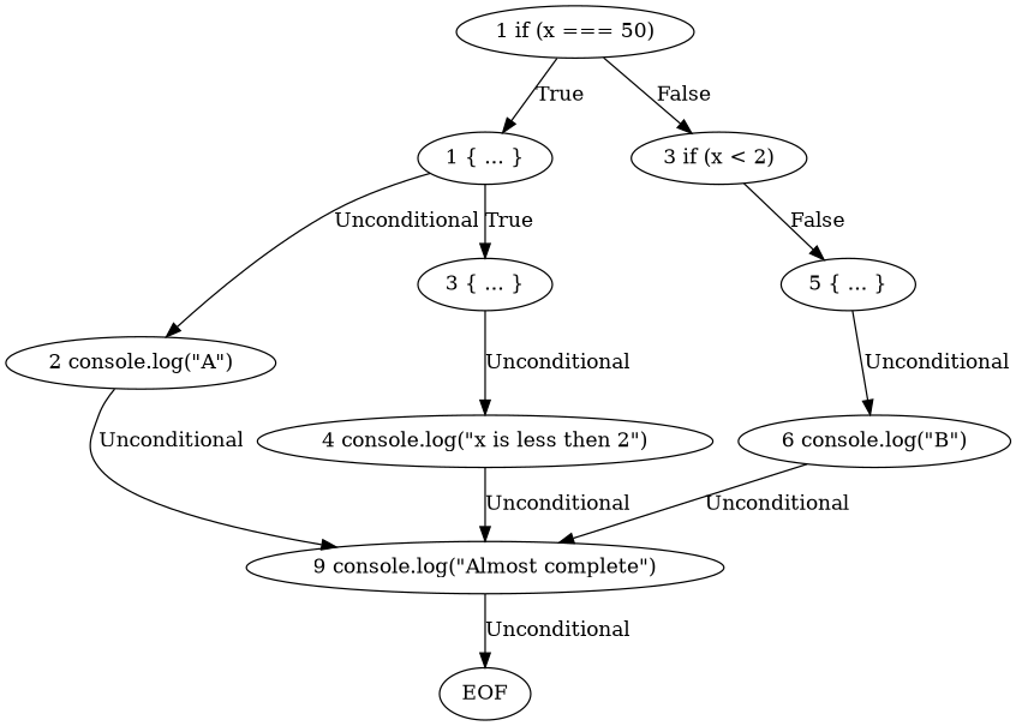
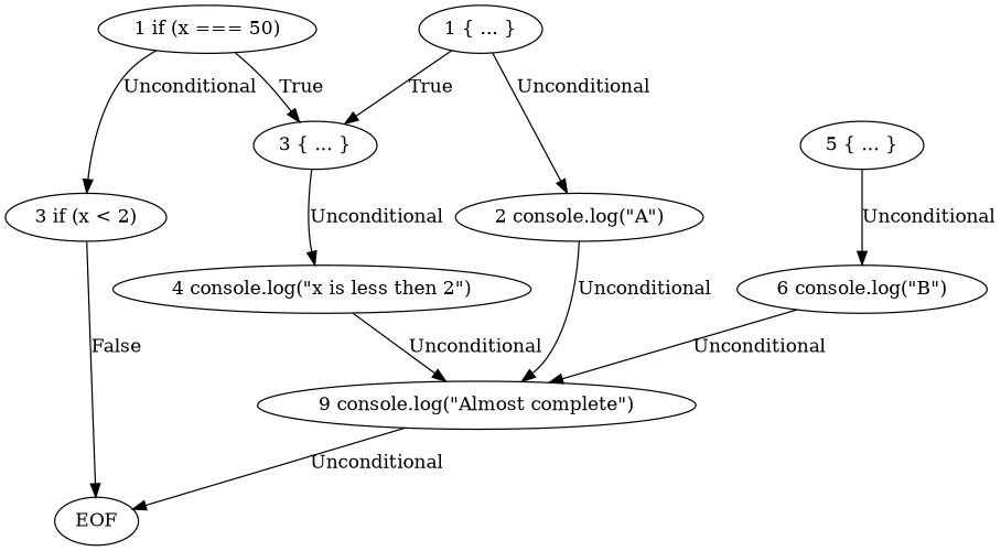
  digraph {
    n1 [label="1 if (x === 50)"]
    n2 [label="1 { ... }"]
    n3 [label="3 if (x < 2)"]
    n4 [label="2 console.log(\"A\")"]
    n5 [label="3 { ... }"]
    n6 [label="5 { ... }"]
    n7 [label="9 console.log(\"Almost complete\")"]
    n8 [label=EOF]
    n9 [label="4 console.log(\"x is less then 2\")"]
    n10 [label="6 console.log(\"B\")"]
-   n1 -> n2 [label=True]
-   n1 -> n3 [label=False]
+   n1 -> n5 [label=True]
+   n1 -> n3 [label=Unconditional]
    n2 -> n4 [label=Unconditional]
    n2 -> n5 [label=True]
-   n3 -> n6 [label=False]
+   n3 -> n8 [label=False]
    n4 -> n7 [label=Unconditional]
    n5 -> n9 [label=Unconditional]
    n6 -> n10 [label=Unconditional]
    n7 -> n8 [label=Unconditional]
    n9 -> n7 [label=Unconditional]
    n10 -> n7 [label=Unconditional]
  }
